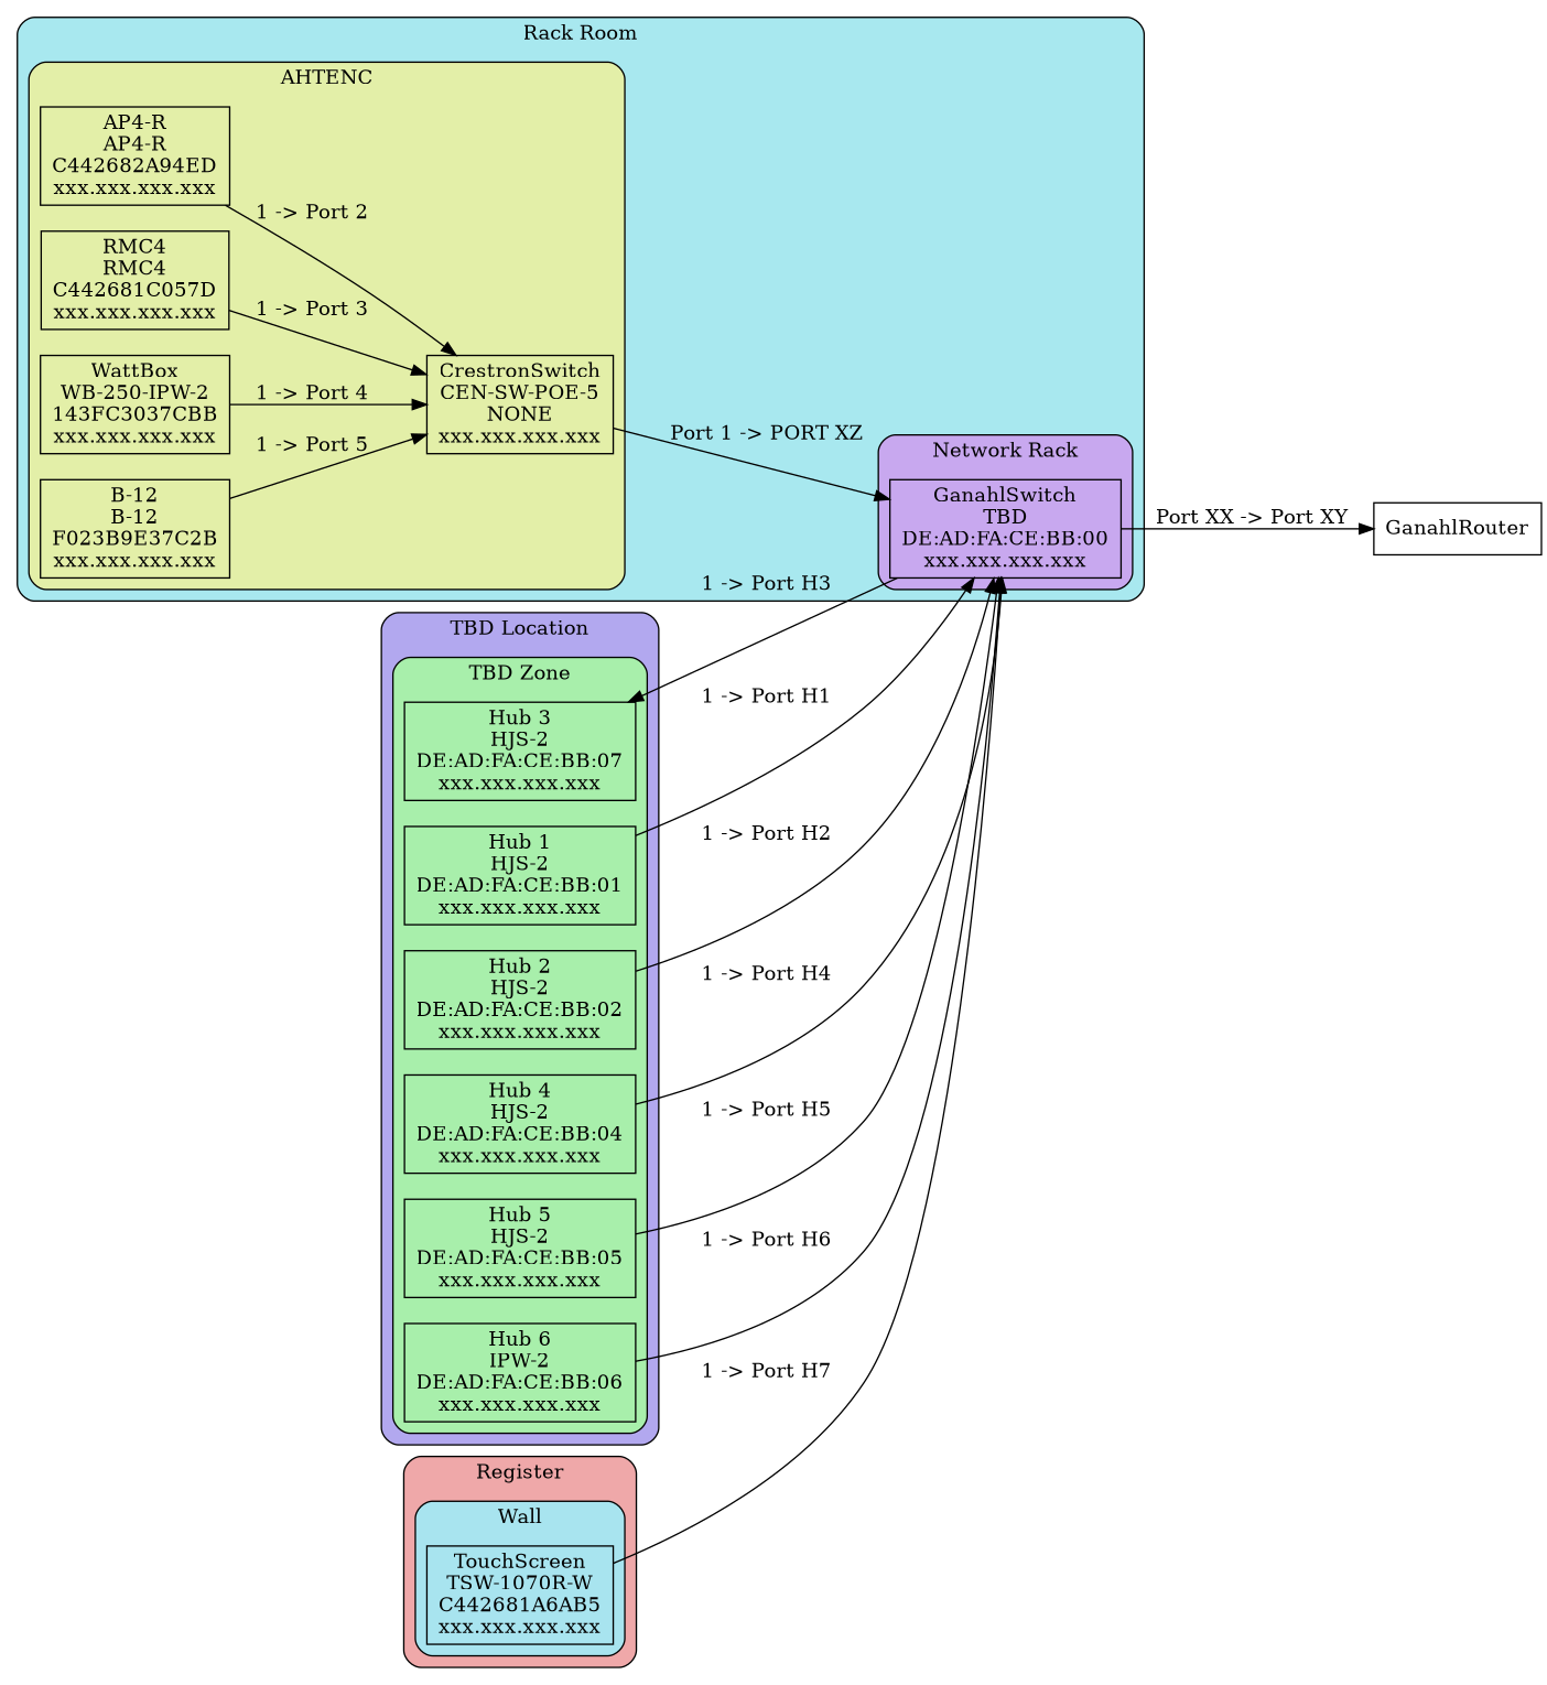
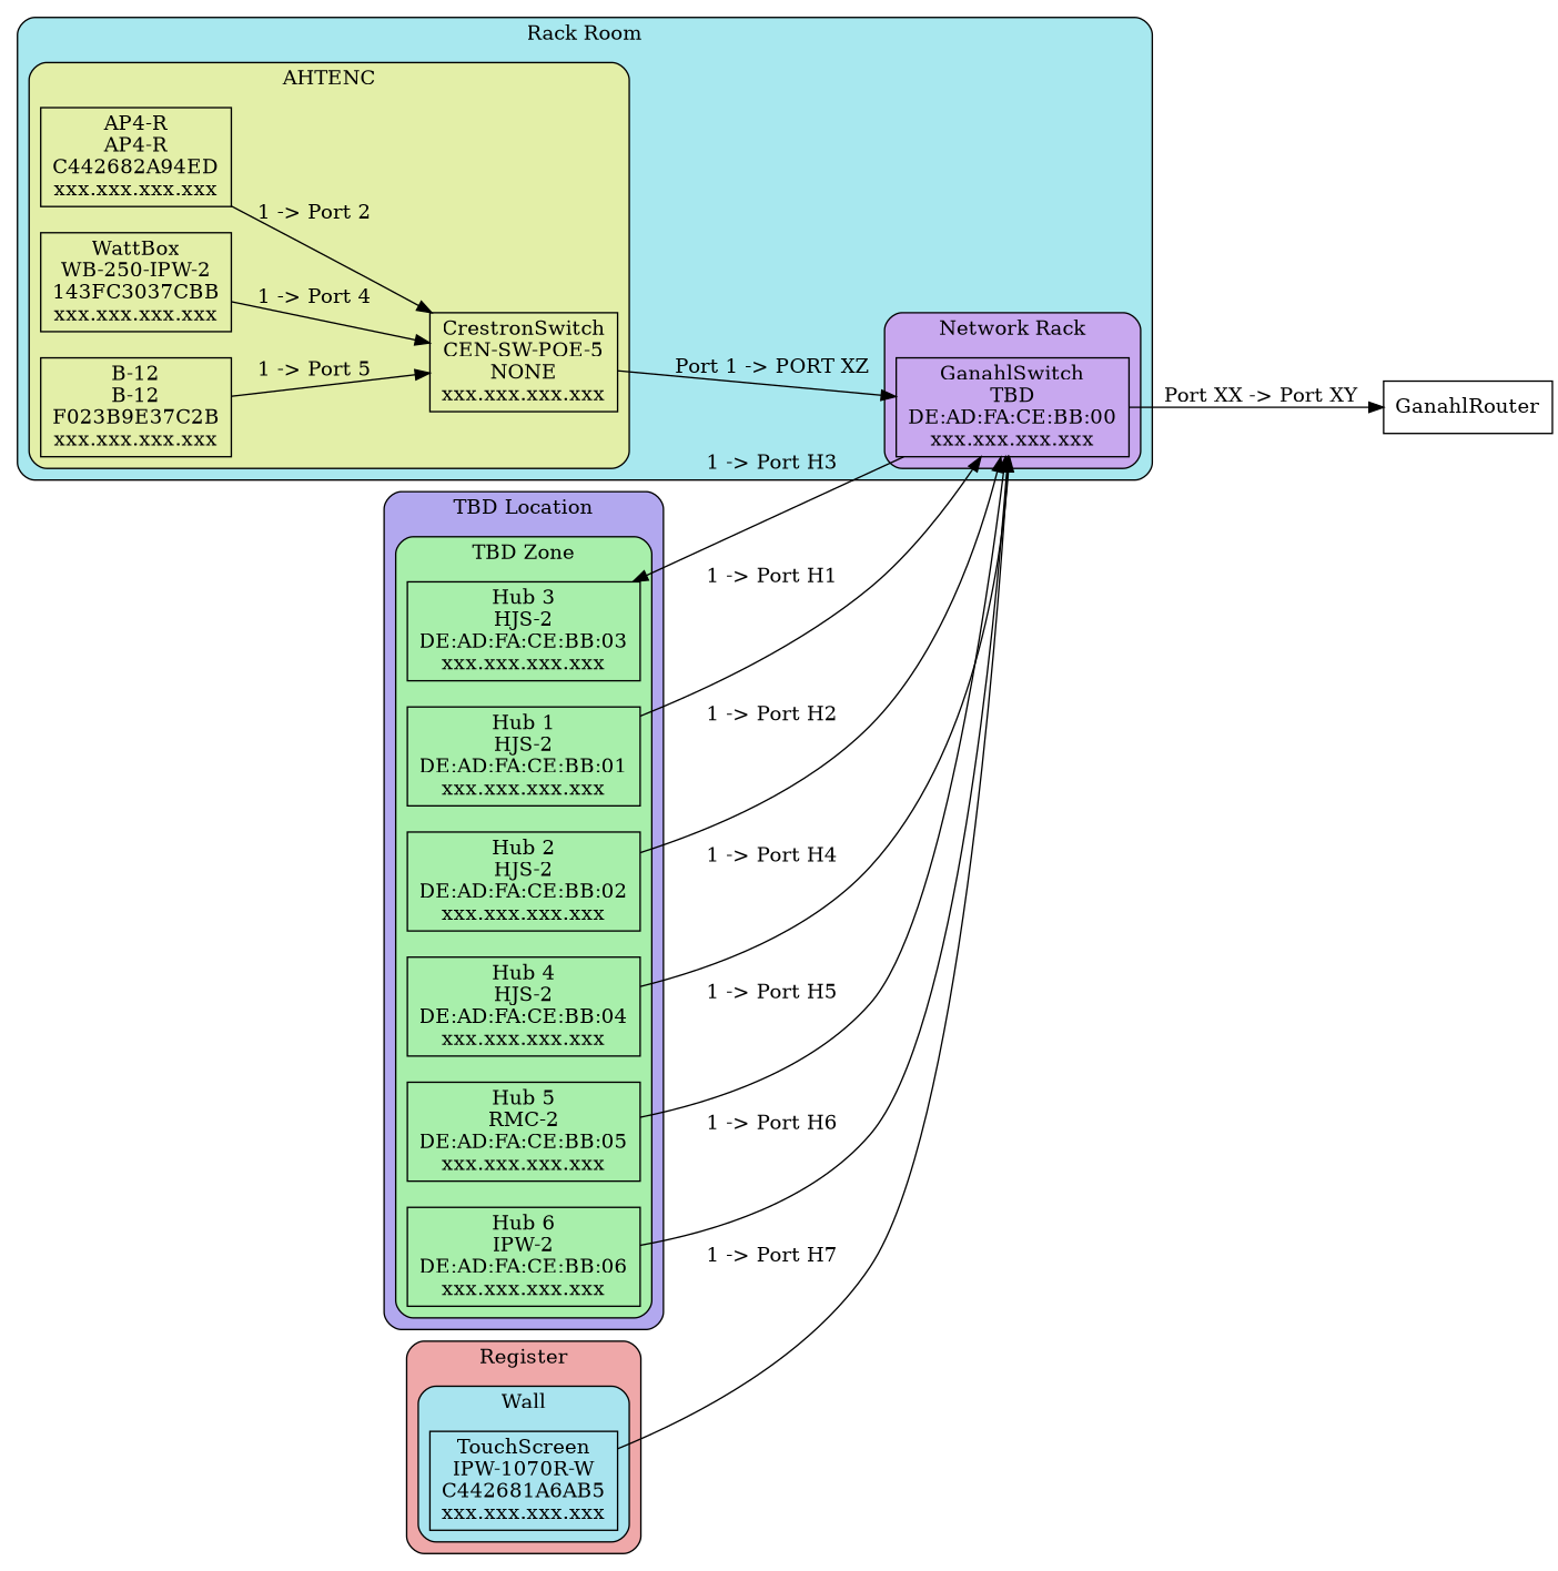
  digraph {
    rankdir=LR
    node [shape=box]
    n1 [label="GanahlSwitch\nTBD\nDE:AD:FA:CE:BB:00\nxxx.xxx.xxx.xxx"]
    n2 [label="CrestronSwitch\nCEN-SW-POE-5\nNONE\nxxx.xxx.xxx.xxx"]
    n3 [label="AP4-R\nAP4-R\nC442682A94ED\nxxx.xxx.xxx.xxx"]
-   n4 [label="RMC4\nRMC4\nC442681C057D\nxxx.xxx.xxx.xxx"]
    n5 [label="WattBox\nWB-250-IPW-2\n143FC3037CBB\nxxx.xxx.xxx.xxx"]
    n6 [label="B-12\nB-12\nF023B9E37C2B\nxxx.xxx.xxx.xxx"]
    n7 [label="Hub 1\nHJS-2\nDE:AD:FA:CE:BB:01\nxxx.xxx.xxx.xxx"]
    n8 [label="Hub 2\nHJS-2\nDE:AD:FA:CE:BB:02\nxxx.xxx.xxx.xxx"]
-   n9 [label="Hub 3\nHJS-2\nDE:AD:FA:CE:BB:07\nxxx.xxx.xxx.xxx"]
+   n9 [label="Hub 3\nHJS-2\nDE:AD:FA:CE:BB:03\nxxx.xxx.xxx.xxx"]
    n10 [label="Hub 4\nHJS-2\nDE:AD:FA:CE:BB:04\nxxx.xxx.xxx.xxx"]
-   n11 [label="Hub 5\nHJS-2\nDE:AD:FA:CE:BB:05\nxxx.xxx.xxx.xxx"]
+   n11 [label="Hub 5\nRMC-2\nDE:AD:FA:CE:BB:05\nxxx.xxx.xxx.xxx"]
    n12 [label="Hub 6\nIPW-2\nDE:AD:FA:CE:BB:06\nxxx.xxx.xxx.xxx"]
-   n13 [label="TouchScreen\nTSW-1070R-W\nC442681A6AB5\nxxx.xxx.xxx.xxx"]
+   n13 [label="TouchScreen\nIPW-1070R-W\nC442681A6AB5\nxxx.xxx.xxx.xxx"]
    GanahlRouter
    subgraph cluster_1 {
      fillcolor="#a8e8ef"
      label="Rack Room"
      style="filled,rounded"
      subgraph cluster_2 {
        fillcolor="#c8a8ef"
        label="Network Rack"
        style="filled,rounded"
        n1
      }
      subgraph cluster_3 {
        fillcolor="#e3efa8"
        label=AHTENC
        style="filled,rounded"
        n2
        n3
-       n4
        n5
        n6
      }
    }
    subgraph cluster_4 {
      fillcolor="#b2a8ef"
      label="TBD Location"
      style="filled,rounded"
      subgraph cluster_5 {
        fillcolor="#a8efab"
        label="TBD Zone"
        style="filled,rounded"
        n7
        n8
        n9
        n10
        n11
        n12
      }
    }
    subgraph cluster_6 {
      fillcolor="#efa8a9"
      label=Register
      style="filled,rounded"
      subgraph cluster_7 {
        fillcolor="#a8e4ef"
        label=Wall
        style="filled,rounded"
        n13
      }
    }
    n1 -> n9 [label="1 -> Port H3"]
    n1 -> GanahlRouter [label="Port XX -> Port XY"]
    n2 -> n1 [label="Port 1 -> PORT XZ"]
    n3 -> n2 [label="1 -> Port 2"]
-   n4 -> n2 [label="1 -> Port 3"]
    n5 -> n2 [label="1 -> Port 4"]
    n6 -> n2 [label="1 -> Port 5"]
    n7 -> n1 [label="1 -> Port H1"]
    n8 -> n1 [label="1 -> Port H2"]
    n10 -> n1 [label="1 -> Port H4"]
    n11 -> n1 [label="1 -> Port H5"]
    n12 -> n1 [label="1 -> Port H6"]
    n13 -> n1 [label="1 -> Port H7"]
  }
